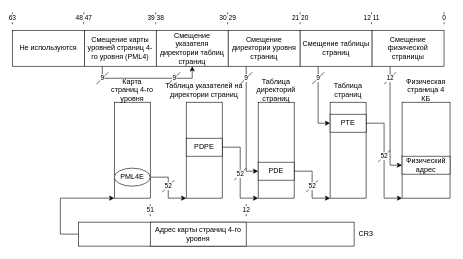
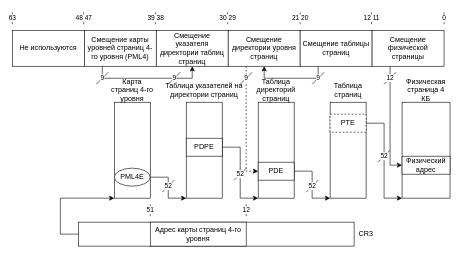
  <mxCell id="0" />
  <mxCell id="1" parent="0" />
  <mxCell id="2" value="Не используются" style="rounded=0;whiteSpace=wrap;html=1;" vertex="1" parent="1"><mxGeometry x="20" y="50" width="120" height="60" as="geometry" /></mxCell>
  <mxCell id="3" style="edgeStyle=orthogonalEdgeStyle;rounded=0;orthogonalLoop=1;jettySize=auto;html=1;exitX=0.25;exitY=1;exitDx=0;exitDy=0;" edge="1" parent="1" source="4" target="5"><mxGeometry relative="1" as="geometry" /></mxCell>
  <mxCell id="4" value="Смещение карты уровней страниц 4-го уровня (PML4)" style="rounded=0;whiteSpace=wrap;html=1;" vertex="1" parent="1"><mxGeometry x="140" y="50" width="120" height="60" as="geometry" /></mxCell>
  <mxCell id="5" value="Смещение указателя директории таблиц страниц" style="rounded=0;whiteSpace=wrap;html=1;" vertex="1" parent="1"><mxGeometry x="260" y="50" width="120" height="60" as="geometry" /></mxCell>
- <mxCell id="6" style="edgeStyle=orthogonalEdgeStyle;rounded=0;orthogonalLoop=1;jettySize=auto;html=1;exitX=0.25;exitY=1;exitDx=0;exitDy=0;entryX=0;entryY=0.5;entryDx=0;entryDy=0;" edge="1" parent="1" source="7" target="27"><mxGeometry relative="1" as="geometry" /></mxCell>
+ <mxCell id="6" style="edgeStyle=orthogonalEdgeStyle;rounded=0;orthogonalLoop=1;jettySize=auto;html=1;exitX=0.25;exitY=1;exitDx=0;exitDy=0;entryX=0;entryY=0.5;entryDx=0;entryDy=0;dashed=1;" edge="1" parent="1" source="7" target="27"><mxGeometry relative="1" as="geometry" /></mxCell>
  <mxCell id="7" value="Смещение директории уровня страниц" style="rounded=0;whiteSpace=wrap;html=1;" vertex="1" parent="1"><mxGeometry x="380" y="50" width="120" height="60" as="geometry" /></mxCell>
- <mxCell id="8" style="edgeStyle=orthogonalEdgeStyle;rounded=0;orthogonalLoop=1;jettySize=auto;html=1;exitX=0.25;exitY=1;exitDx=0;exitDy=0;entryX=0;entryY=0.5;entryDx=0;entryDy=0;" edge="1" parent="1" source="9" target="30"><mxGeometry relative="1" as="geometry" /></mxCell>
+ <mxCell id="8" style="edgeStyle=orthogonalEdgeStyle;rounded=0;orthogonalLoop=1;jettySize=auto;html=1;exitX=0.25;exitY=1;exitDx=0;exitDy=0;" edge="1" parent="1" source="9" target="7"><mxGeometry relative="1" as="geometry" /></mxCell>
  <mxCell id="9" value="Смещение таблицы страниц" style="rounded=0;whiteSpace=wrap;html=1;" vertex="1" parent="1"><mxGeometry x="500" y="50" width="120" height="60" as="geometry" /></mxCell>
  <mxCell id="10" style="edgeStyle=orthogonalEdgeStyle;rounded=0;orthogonalLoop=1;jettySize=auto;html=1;exitX=0.25;exitY=1;exitDx=0;exitDy=0;entryX=0;entryY=0.5;entryDx=0;entryDy=0;" edge="1" parent="1" source="11" target="32"><mxGeometry relative="1" as="geometry" /></mxCell>
  <mxCell id="11" value="Смещение физической страницы" style="rounded=0;whiteSpace=wrap;html=1;" vertex="1" parent="1"><mxGeometry x="620" y="50" width="120" height="60" as="geometry" /></mxCell>
  <mxCell id="12" value="63" style="endArrow=none;html=1;" edge="1" parent="1"><mxGeometry width="50" height="50" relative="1" as="geometry"><mxPoint x="20" y="40" as="sourcePoint" /><mxPoint x="20" y="20" as="targetPoint" /></mxGeometry></mxCell>
  <mxCell id="13" value="48 47" style="endArrow=none;html=1;" edge="1" parent="1"><mxGeometry width="50" height="50" relative="1" as="geometry"><mxPoint x="139" y="40" as="sourcePoint" /><mxPoint x="139" y="20" as="targetPoint" /></mxGeometry></mxCell>
  <mxCell id="14" value="39 38" style="endArrow=none;html=1;" edge="1" parent="1"><mxGeometry width="50" height="50" relative="1" as="geometry"><mxPoint x="259" y="40" as="sourcePoint" /><mxPoint x="259" y="20" as="targetPoint" /></mxGeometry></mxCell>
  <mxCell id="15" value="30 29" style="endArrow=none;html=1;" edge="1" parent="1"><mxGeometry width="50" height="50" relative="1" as="geometry"><mxPoint x="379" y="40" as="sourcePoint" /><mxPoint x="379" y="20" as="targetPoint" /></mxGeometry></mxCell>
  <mxCell id="16" value="21 20" style="endArrow=none;html=1;" edge="1" parent="1"><mxGeometry width="50" height="50" relative="1" as="geometry"><mxPoint x="500" y="40" as="sourcePoint" /><mxPoint x="500" y="20" as="targetPoint" /></mxGeometry></mxCell>
  <mxCell id="17" value="12 11" style="endArrow=none;html=1;" edge="1" parent="1"><mxGeometry width="50" height="50" relative="1" as="geometry"><mxPoint x="619" y="40" as="sourcePoint" /><mxPoint x="619" y="20" as="targetPoint" /></mxGeometry></mxCell>
  <mxCell id="18" value="0" style="endArrow=none;html=1;" edge="1" parent="1"><mxGeometry width="50" height="50" relative="1" as="geometry"><mxPoint x="740" y="40" as="sourcePoint" /><mxPoint x="740" y="20" as="targetPoint" /></mxGeometry></mxCell>
  <mxCell id="19" value="" style="rounded=0;whiteSpace=wrap;html=1;" vertex="1" parent="1"><mxGeometry x="190" y="170" width="60" height="160" as="geometry" /></mxCell>
  <mxCell id="20" style="edgeStyle=orthogonalEdgeStyle;rounded=0;orthogonalLoop=1;jettySize=auto;html=1;entryX=0;entryY=1;entryDx=0;entryDy=0;" edge="1" parent="1" source="21" target="22"><mxGeometry relative="1" as="geometry"><Array as="points"><mxPoint x="280" y="295" /><mxPoint x="280" y="330" /></Array></mxGeometry></mxCell>
  <mxCell id="21" value="PML4E" style="ellipse;whiteSpace=wrap;html=1;" vertex="1" parent="1"><mxGeometry x="190" y="280" width="60" height="30" as="geometry" /></mxCell>
  <mxCell id="22" value="" style="rounded=0;whiteSpace=wrap;html=1;" vertex="1" parent="1"><mxGeometry x="310" y="170" width="60" height="160" as="geometry" /></mxCell>
  <mxCell id="23" style="edgeStyle=orthogonalEdgeStyle;rounded=0;orthogonalLoop=1;jettySize=auto;html=1;entryX=0;entryY=1;entryDx=0;entryDy=0;" edge="1" parent="1" source="24" target="25"><mxGeometry relative="1" as="geometry"><Array as="points"><mxPoint x="400" y="245" /><mxPoint x="400" y="330" /></Array></mxGeometry></mxCell>
  <mxCell id="24" value="PDPE" style="rounded=0;whiteSpace=wrap;html=1;" vertex="1" parent="1"><mxGeometry x="310" y="230" width="60" height="30" as="geometry" /></mxCell>
  <mxCell id="25" value="" style="rounded=0;whiteSpace=wrap;html=1;" vertex="1" parent="1"><mxGeometry x="430" y="170" width="60" height="160" as="geometry" /></mxCell>
  <mxCell id="26" style="edgeStyle=orthogonalEdgeStyle;rounded=0;orthogonalLoop=1;jettySize=auto;html=1;entryX=0;entryY=1;entryDx=0;entryDy=0;" edge="1" parent="1" source="27" target="28"><mxGeometry relative="1" as="geometry"><Array as="points"><mxPoint x="520" y="285" /><mxPoint x="520" y="330" /></Array></mxGeometry></mxCell>
  <mxCell id="27" value="PDE" style="rounded=0;whiteSpace=wrap;html=1;" vertex="1" parent="1"><mxGeometry x="430" y="270" width="60" height="30" as="geometry" /></mxCell>
  <mxCell id="28" value="" style="rounded=0;whiteSpace=wrap;html=1;" vertex="1" parent="1"><mxGeometry x="550" y="170" width="60" height="160" as="geometry" /></mxCell>
  <mxCell id="29" style="edgeStyle=orthogonalEdgeStyle;rounded=0;orthogonalLoop=1;jettySize=auto;html=1;entryX=0;entryY=1;entryDx=0;entryDy=0;" edge="1" parent="1" source="30" target="31"><mxGeometry relative="1" as="geometry"><Array as="points"><mxPoint x="640" y="205" /><mxPoint x="640" y="330" /></Array></mxGeometry></mxCell>
- <mxCell id="30" value="PTE" style="rounded=0;whiteSpace=wrap;html=1;" vertex="1" parent="1"><mxGeometry x="550" y="190" width="60" height="30" as="geometry" /></mxCell>
+ <mxCell id="30" value="PTE" style="rounded=0;whiteSpace=wrap;html=1;dashed=1;" vertex="1" parent="1"><mxGeometry x="550" y="190" width="60" height="30" as="geometry" /></mxCell>
  <mxCell id="31" value="" style="rounded=0;whiteSpace=wrap;html=1;" vertex="1" parent="1"><mxGeometry x="670" y="170" width="80" height="160" as="geometry" /></mxCell>
  <mxCell id="32" value="Физический адрес" style="rounded=0;whiteSpace=wrap;html=1;" vertex="1" parent="1"><mxGeometry x="670" y="260" width="80" height="30" as="geometry" /></mxCell>
  <mxCell id="33" value="9" style="endArrow=none;html=1;" edge="1" parent="1"><mxGeometry width="50" height="50" relative="1" as="geometry"><mxPoint x="160" y="140" as="sourcePoint" /><mxPoint x="180" y="120" as="targetPoint" /></mxGeometry></mxCell>
  <mxCell id="34" value="9" style="endArrow=none;html=1;" edge="1" parent="1"><mxGeometry width="50" height="50" relative="1" as="geometry"><mxPoint x="280" y="140" as="sourcePoint" /><mxPoint x="300" y="120" as="targetPoint" /></mxGeometry></mxCell>
  <mxCell id="35" value="9" style="endArrow=none;html=1;" edge="1" parent="1"><mxGeometry width="50" height="50" relative="1" as="geometry"><mxPoint x="400" y="140" as="sourcePoint" /><mxPoint x="420" y="120" as="targetPoint" /></mxGeometry></mxCell>
  <mxCell id="36" value="9" style="endArrow=none;html=1;" edge="1" parent="1"><mxGeometry width="50" height="50" relative="1" as="geometry"><mxPoint x="520" y="140" as="sourcePoint" /><mxPoint x="540" y="120" as="targetPoint" /></mxGeometry></mxCell>
  <mxCell id="37" value="12" style="endArrow=none;html=1;" edge="1" parent="1"><mxGeometry width="50" height="50" relative="1" as="geometry"><mxPoint x="640" y="140" as="sourcePoint" /><mxPoint x="660" y="120" as="targetPoint" /></mxGeometry></mxCell>
  <mxCell id="38" style="edgeStyle=orthogonalEdgeStyle;rounded=0;orthogonalLoop=1;jettySize=auto;html=1;entryX=0;entryY=1;entryDx=0;entryDy=0;" edge="1" parent="1" source="39" target="19"><mxGeometry relative="1" as="geometry"><Array as="points"><mxPoint x="100" y="390" /><mxPoint x="100" y="330" /></Array></mxGeometry></mxCell>
  <mxCell id="39" value="" style="rounded=0;whiteSpace=wrap;html=1;" vertex="1" parent="1"><mxGeometry x="130" y="370" width="460" height="40" as="geometry" /></mxCell>
  <mxCell id="40" value="Адрес карты страниц 4-го уровня " style="rounded=0;whiteSpace=wrap;html=1;" vertex="1" parent="1"><mxGeometry x="250" y="370" width="160" height="40" as="geometry" /></mxCell>
  <mxCell id="41" value="CR3" style="text;html=1;strokeColor=none;fillColor=none;align=center;verticalAlign=middle;whiteSpace=wrap;rounded=0;" vertex="1" parent="1"><mxGeometry x="590" y="380" width="40" height="20" as="geometry" /></mxCell>
  <mxCell id="42" value="12" style="endArrow=none;html=1;" edge="1" parent="1"><mxGeometry width="50" height="50" relative="1" as="geometry"><mxPoint x="410" y="360" as="sourcePoint" /><mxPoint x="410" y="340" as="targetPoint" /></mxGeometry></mxCell>
  <mxCell id="43" value="51" style="endArrow=none;html=1;" edge="1" parent="1"><mxGeometry width="50" height="50" relative="1" as="geometry"><mxPoint x="250" y="360" as="sourcePoint" /><mxPoint x="250" y="340" as="targetPoint" /></mxGeometry></mxCell>
  <mxCell id="44" value="52" style="endArrow=none;html=1;" edge="1" parent="1"><mxGeometry width="50" height="50" relative="1" as="geometry"><mxPoint x="270" y="320" as="sourcePoint" /><mxPoint x="290" y="300" as="targetPoint" /></mxGeometry></mxCell>
  <mxCell id="45" value="52" style="endArrow=none;html=1;" edge="1" parent="1"><mxGeometry width="50" height="50" relative="1" as="geometry"><mxPoint x="390" y="300" as="sourcePoint" /><mxPoint x="410" y="280" as="targetPoint" /></mxGeometry></mxCell>
  <mxCell id="46" value="52" style="endArrow=none;html=1;" edge="1" parent="1"><mxGeometry width="50" height="50" relative="1" as="geometry"><mxPoint x="510" y="320" as="sourcePoint" /><mxPoint x="530" y="300" as="targetPoint" /></mxGeometry></mxCell>
  <mxCell id="47" value="52" style="endArrow=none;html=1;" edge="1" parent="1"><mxGeometry width="50" height="50" relative="1" as="geometry"><mxPoint x="630" y="270" as="sourcePoint" /><mxPoint x="650" y="250" as="targetPoint" /></mxGeometry></mxCell>
  <mxCell id="48" value="Карта страниц 4-го уровня" style="text;html=1;strokeColor=none;fillColor=none;align=center;verticalAlign=middle;whiteSpace=wrap;rounded=0;" vertex="1" parent="1"><mxGeometry x="180" y="140" width="80" height="20" as="geometry" /></mxCell>
  <mxCell id="49" value="Таблица указателей на директории страниц" style="text;html=1;strokeColor=none;fillColor=none;align=center;verticalAlign=middle;whiteSpace=wrap;rounded=0;" vertex="1" parent="1"><mxGeometry x="270" y="140" width="140" height="20" as="geometry" /></mxCell>
  <mxCell id="50" value="Таблица директорий страниц" style="text;html=1;strokeColor=none;fillColor=none;align=center;verticalAlign=middle;whiteSpace=wrap;rounded=0;" vertex="1" parent="1"><mxGeometry x="420" y="140" width="80" height="20" as="geometry" /></mxCell>
  <mxCell id="51" value="Таблица страниц" style="text;html=1;strokeColor=none;fillColor=none;align=center;verticalAlign=middle;whiteSpace=wrap;rounded=0;" vertex="1" parent="1"><mxGeometry x="555" y="140" width="50" height="20" as="geometry" /></mxCell>
  <mxCell id="52" value="Физическая страница 4 КБ" style="text;html=1;strokeColor=none;fillColor=none;align=center;verticalAlign=middle;whiteSpace=wrap;rounded=0;" vertex="1" parent="1"><mxGeometry x="685" y="140" width="50" height="20" as="geometry" /></mxCell>
